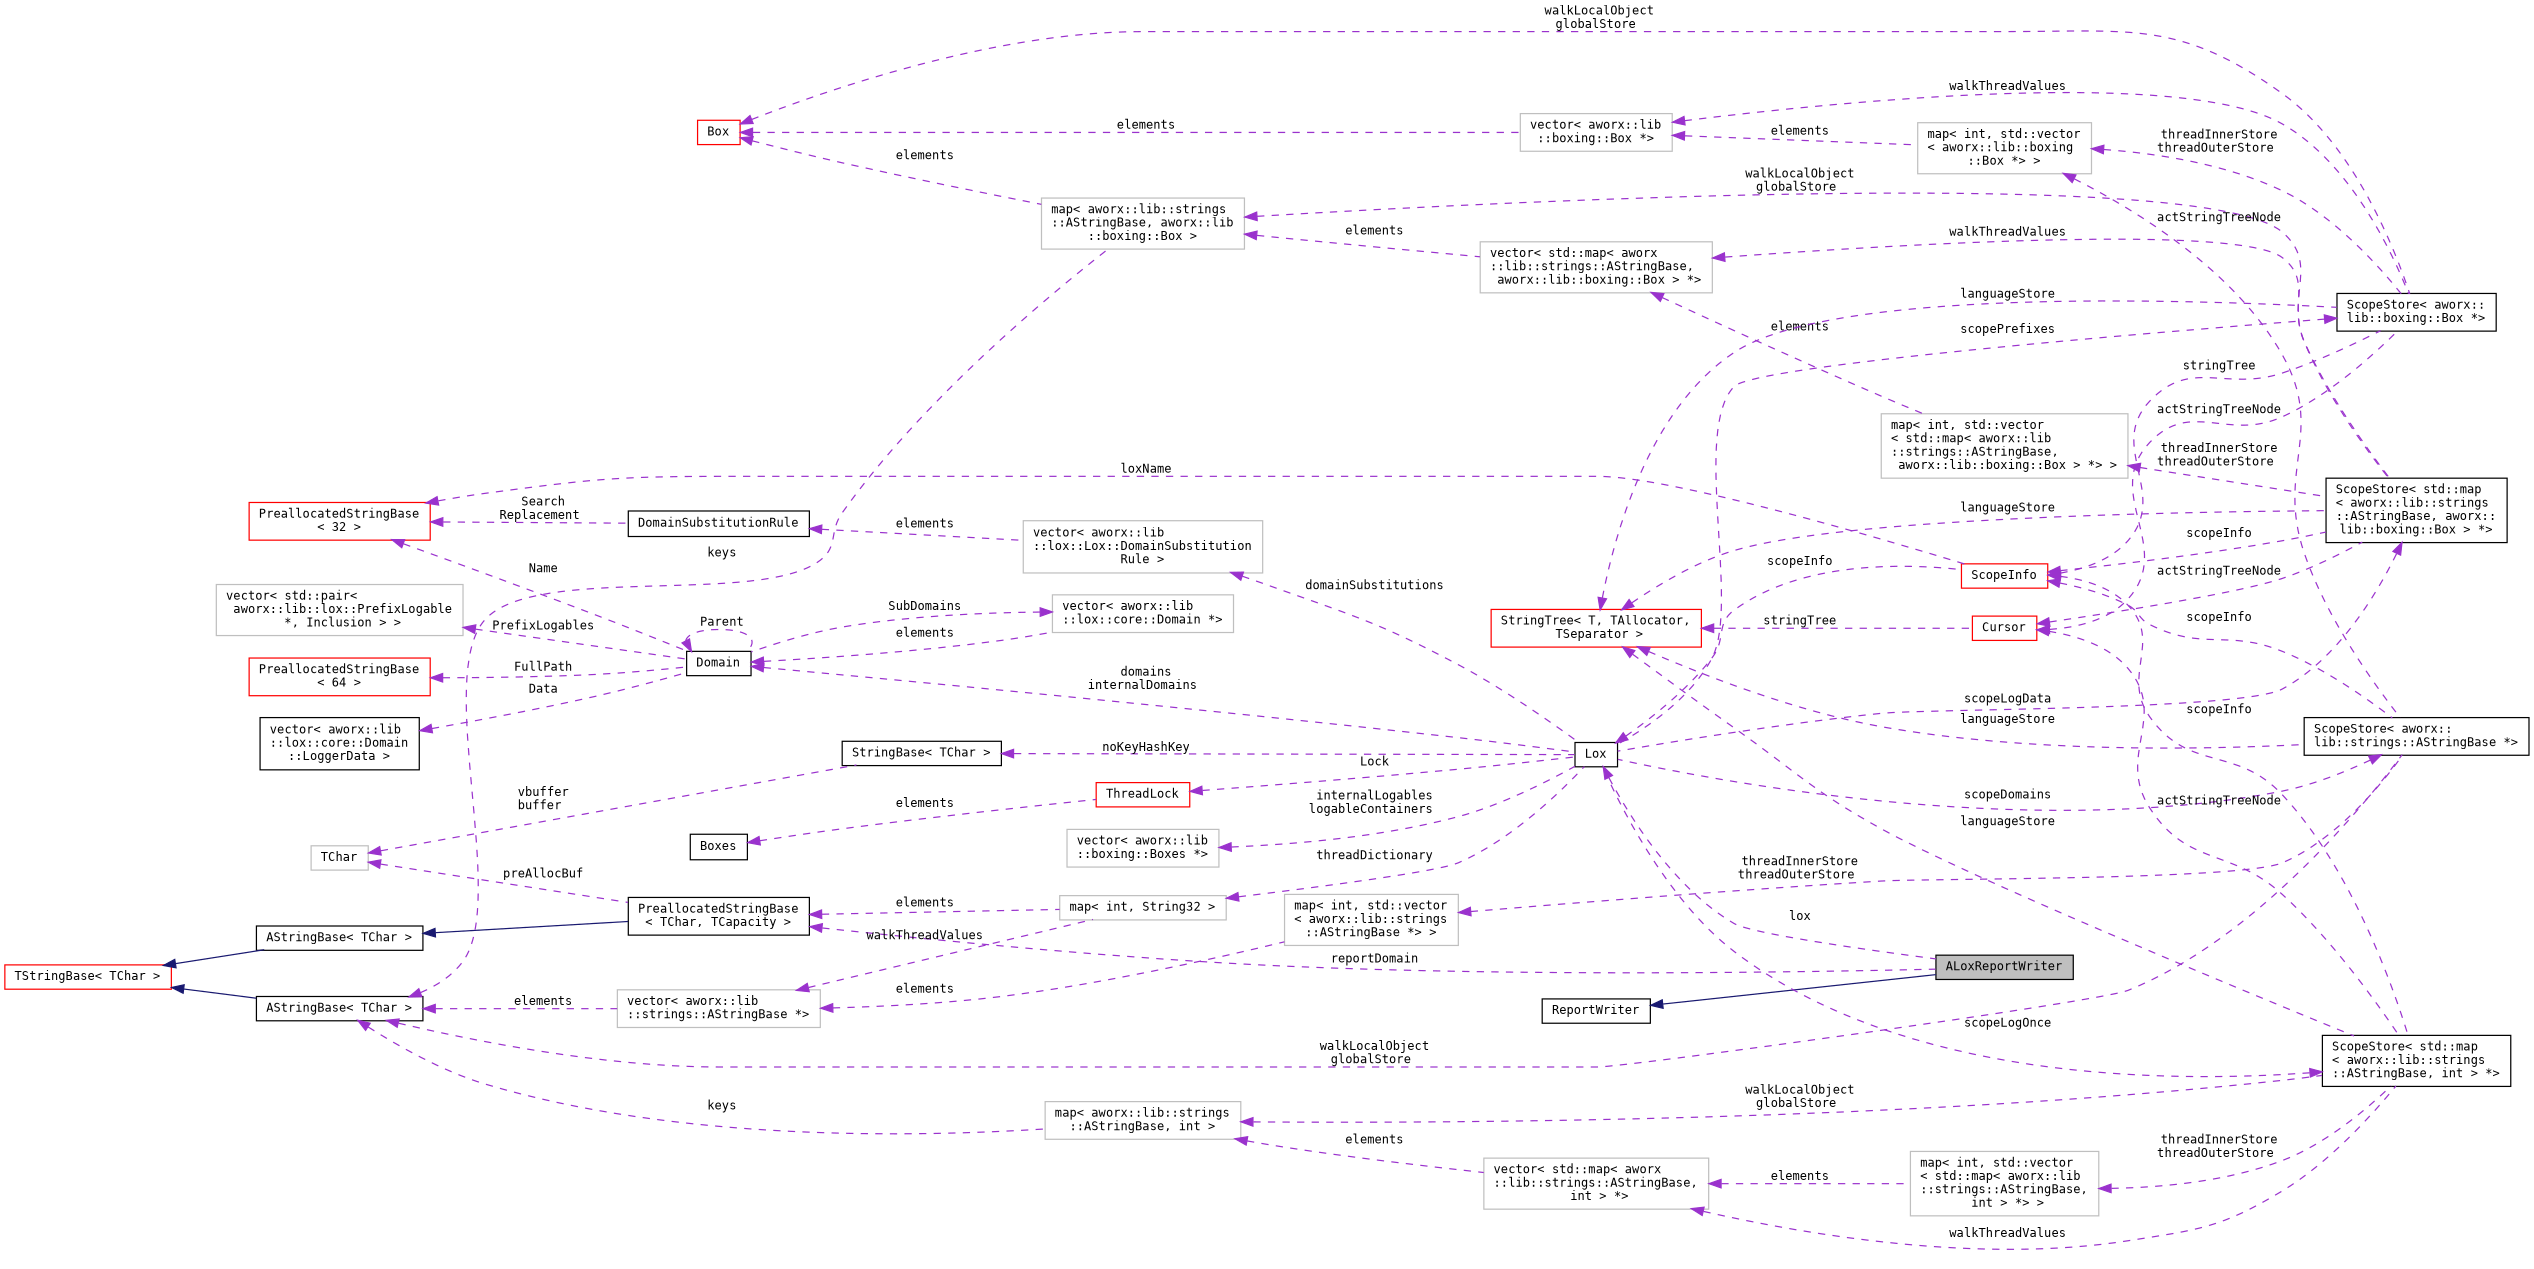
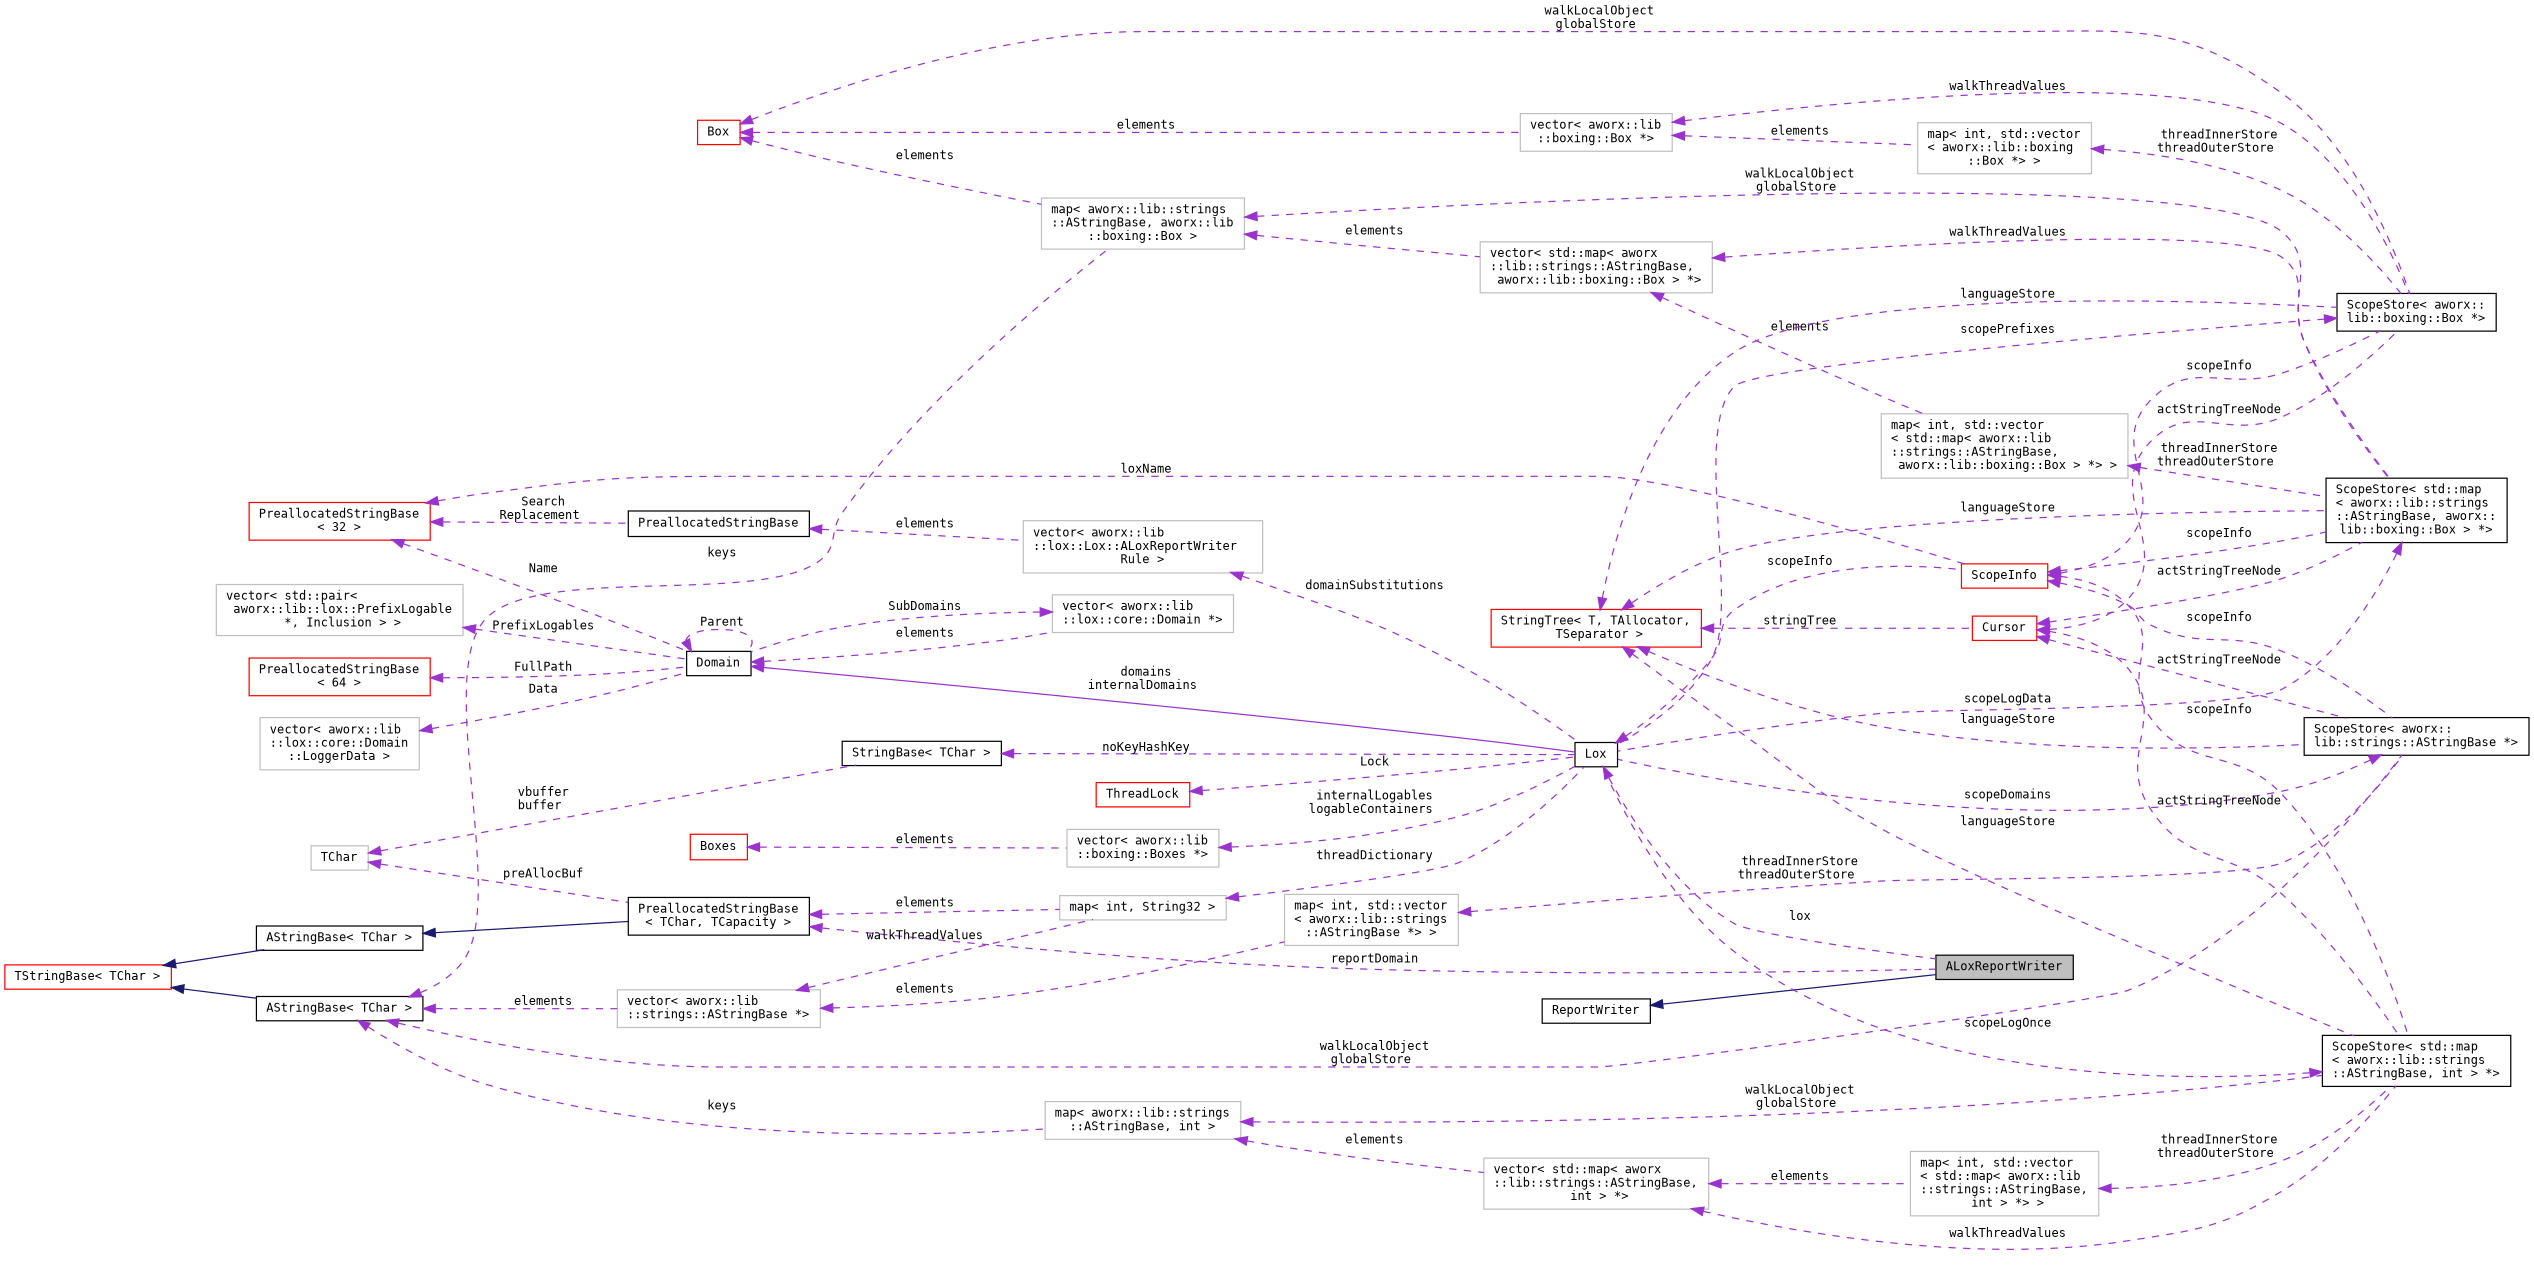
  digraph {
    fontname="DejaVu Sans Mono"
    rankdir=LR
    node [color=grey75 fillcolor=white fontname="DejaVu Sans Mono" fontsize=10 shape=record style=filled]
    edge [color=darkorchid3 dir=back fontname="DejaVu Sans Mono" fontsize=10 labelfontname=Helvetica labelfontsize=10 style=dashed]
    n1 [color=black fillcolor=grey75 fontcolor=black height=0.2 label=ALoxReportWriter width=0.4]
    n2 [color=black height=0.2 label=ReportWriter width=0.4]
    n3 [color=black height=0.2 label="PreallocatedStringBase\l\< TChar, TCapacity \>" width=0.4]
    n4 [height=0.2 label="map\< int, String32 \>" width=0.4]
    n5 [color=black height=0.2 label=Lox width=0.4]
    n6 [color=black height=0.2 label="AStringBase\< TChar \>" width=0.4]
    n7 [color=red height=0.2 label="TStringBase\< TChar \>" width=0.4]
    n8 [color=black height=0.2 label="AStringBase\< TChar \>" width=0.4]
    n9 [height=0.2 label="map\< aworx::lib::strings\l::AStringBase, aworx::lib\l::boxing::Box \>" width=0.4]
    n10 [height=0.2 label="map\< aworx::lib::strings\l::AStringBase, int \>" width=0.4]
    n11 [color=black height=0.2 label="ScopeStore\< aworx::\llib::strings::AStringBase *\>" width=0.4]
    n12 [height=0.2 label="vector\< aworx::lib\l::strings::AStringBase *\>" width=0.4]
    n13 [height=0.2 label=TChar width=0.4]
    n14 [color=black height=0.2 label="StringBase\< TChar \>" width=0.4]
    n15 [color=red height=0.2 label=ScopeInfo width=0.4]
    n16 [color=black height=0.2 label="ScopeStore\< std::map\l\< aworx::lib::strings\l::AStringBase, aworx::\llib::boxing::Box \> *\>" width=0.4]
    n17 [height=0.2 label="vector\< std::map\< aworx\l::lib::strings::AStringBase,\l aworx::lib::boxing::Box \> *\>" width=0.4]
    n18 [height=0.2 label="map\< int, std::vector\l\< std::map\< aworx::lib\l::strings::AStringBase,\l aworx::lib::boxing::Box \> *\> \>" width=0.4]
    n19 [color=black height=0.2 label="ScopeStore\< std::map\l\< aworx::lib::strings\l::AStringBase, int \> *\>" width=0.4]
    n20 [height=0.2 label="vector\< std::map\< aworx\l::lib::strings::AStringBase,\l int \> *\>" width=0.4]
    n21 [height=0.2 label="map\< int, std::vector\l\< aworx::lib::strings\l::AStringBase *\> \>" width=0.4]
    n22 [color=red height=0.2 label=Box width=0.4]
    n23 [color=black height=0.2 label="ScopeStore\< aworx::\llib::boxing::Box *\>" width=0.4]
    n24 [height=0.2 label="vector\< aworx::lib\l::boxing::Box *\>" width=0.4]
    n25 [height=0.2 label="map\< int, std::vector\l\< aworx::lib::boxing\l::Box *\> \>" width=0.4]
    n26 [color=red height=0.2 label="PreallocatedStringBase\l\< 32 \>" width=0.4]
    n27 [color=black height=0.2 label=Domain width=0.4]
-   n28 [color=black height=0.2 label=DomainSubstitutionRule width=0.4]
+   n28 [color=black height=0.2 label=PreallocatedStringBase width=0.4]
    n29 [height=0.2 label="vector\< aworx::lib\l::lox::core::Domain *\>" width=0.4]
-   n30 [height=0.2 label="vector\< aworx::lib\l::lox::Lox::DomainSubstitution\lRule \>" width=0.4]
+   n30 [height=0.2 label="vector\< aworx::lib\l::lox::Lox::ALoxReportWriter\lRule \>" width=0.4]
    n31 [color=red height=0.2 label=Cursor width=0.4]
    n32 [color=red height=0.2 label="StringTree\< T, TAllocator,\l TSeparator \>" width=0.4]
    n33 [height=0.2 label="map\< int, std::vector\l\< std::map\< aworx::lib\l::strings::AStringBase,\l int \> *\> \>" width=0.4]
    n34 [height=0.2 label="vector\< std::pair\<\l aworx::lib::lox::PrefixLogable\l *, Inclusion \> \>" width=0.4]
    n35 [color=red height=0.2 label="PreallocatedStringBase\l\< 64 \>" width=0.4]
-   n36 [color=black height=0.2 label="vector\< aworx::lib\l::lox::core::Domain\l::LoggerData \>" width=0.4]
+   n36 [height=0.2 label="vector\< aworx::lib\l::lox::core::Domain\l::LoggerData \>" width=0.4]
    n37 [color=red height=0.2 label=ThreadLock width=0.4]
    n38 [height=0.2 label="vector\< aworx::lib\l::boxing::Boxes *\>" width=0.4]
-   n39 [color=black height=0.2 label=Boxes width=0.4]
+   n39 [color=red height=0.2 label=Boxes width=0.4]
    n2 -> n1 [color=midnightblue style=solid]
    n3 -> n1 [label=" reportDomain"]
    n3 -> n4 [label=" elements"]
    n4 -> n5 [label=" threadDictionary"]
    n5 -> n1 [label=" lox"]
    n5 -> n15 [label=" scopeInfo"]
    n6 -> n3 [color=midnightblue style=solid]
    n7 -> n6 [color=midnightblue style=solid]
    n7 -> n8 [color=midnightblue style=solid]
    n8 -> n9 [label=" keys"]
    n8 -> n10 [label=" keys"]
    n8 -> n11 [label=" walkLocalObject\nglobalStore"]
    n8 -> n12 [label=" elements"]
    n9 -> n16 [label=" walkLocalObject\nglobalStore"]
    n9 -> n17 [label=" elements"]
    n10 -> n19 [label=" walkLocalObject\nglobalStore"]
    n10 -> n20 [label=" elements"]
    n11 -> n5 [label=" scopeDomains"]
    n12 -> n4 [label=" walkThreadValues"]
    n12 -> n21 [label=" elements"]
    n13 -> n3 [label=" preAllocBuf"]
    n13 -> n14 [label=" vbuffer\nbuffer"]
    n14 -> n5 [label=" noKeyHashKey"]
    n15 -> n11 [label=" scopeInfo"]
    n15 -> n16 [label=" scopeInfo"]
    n15 -> n19 [label=" scopeInfo"]
-   n15 -> n23 [label=" stringTree"]
+   n15 -> n23 [label=" scopeInfo"]
    n16 -> n5 [label=" scopeLogData"]
    n17 -> n16 [label=" walkThreadValues"]
    n17 -> n18 [label=" elements"]
    n18 -> n16 [label=" threadInnerStore\nthreadOuterStore"]
    n19 -> n5 [label=" scopeLogOnce"]
    n20 -> n19 [label=" walkThreadValues"]
    n20 -> n33 [label=" elements"]
    n21 -> n11 [label=" threadInnerStore\nthreadOuterStore"]
    n22 -> n9 [label=" elements"]
    n22 -> n23 [label=" walkLocalObject\nglobalStore"]
    n22 -> n24 [label=" elements"]
    n23 -> n5 [label=" scopePrefixes"]
    n24 -> n23 [label=" walkThreadValues"]
    n24 -> n25 [label=" elements"]
    n25 -> n23 [label=" threadInnerStore\nthreadOuterStore"]
    n26 -> n15 [label=" loxName"]
    n26 -> n27 [label=" Name"]
    n26 -> n28 [label=" Search\nReplacement"]
-   n27 -> n5 [label=" domains\ninternalDomains"]
+   n27 -> n5 [label=" domains\ninternalDomains" style=solid]
    n27 -> n27 [label=" Parent"]
    n27 -> n29 [label=" elements"]
    n28 -> n30 [label=" elements"]
    n29 -> n27 [label=" SubDomains"]
    n30 -> n5 [label=" domainSubstitutions"]
-   n25 -> n11 [label=" actStringTreeNode"]
+   n31 -> n11 [label=" actStringTreeNode"]
    n31 -> n16 [label=" actStringTreeNode"]
    n31 -> n19 [label=" actStringTreeNode"]
    n31 -> n23 [label=" actStringTreeNode"]
    n32 -> n11 [label=" languageStore"]
    n32 -> n16 [label=" languageStore"]
    n32 -> n19 [label=" languageStore"]
    n32 -> n23 [label=" languageStore"]
    n32 -> n31 [label=" stringTree"]
    n33 -> n19 [label=" threadInnerStore\nthreadOuterStore"]
    n34 -> n27 [label=" PrefixLogables"]
    n35 -> n27 [label=" FullPath"]
    n36 -> n27 [label=" Data"]
    n37 -> n5 [label=" Lock"]
    n38 -> n5 [label=" internalLogables\nlogableContainers"]
-   n39 -> n37 [label=" elements"]
+   n39 -> n38 [label=" elements"]
  }
